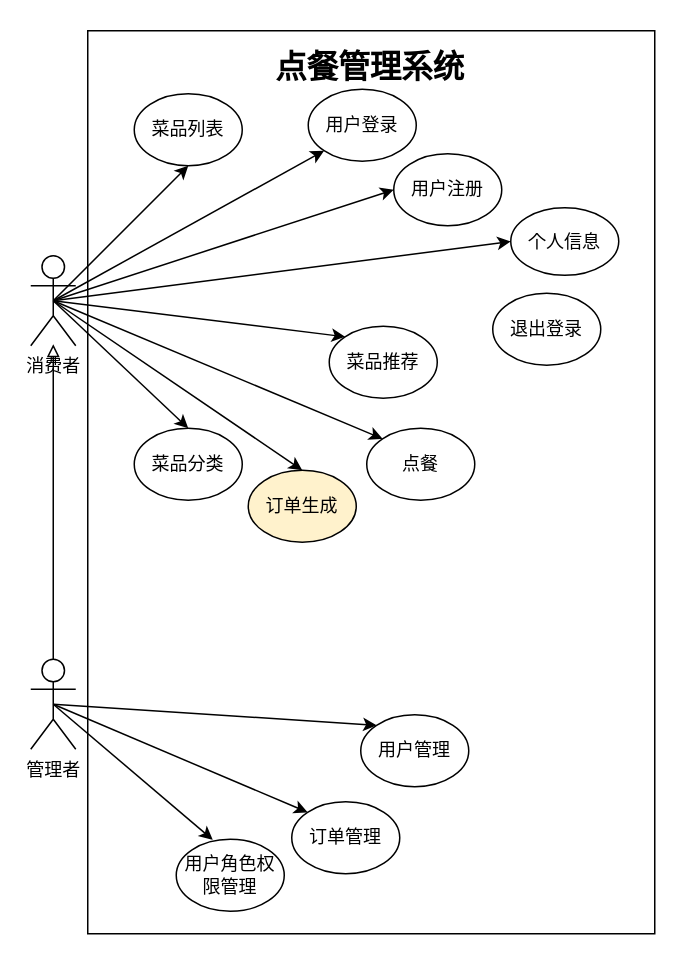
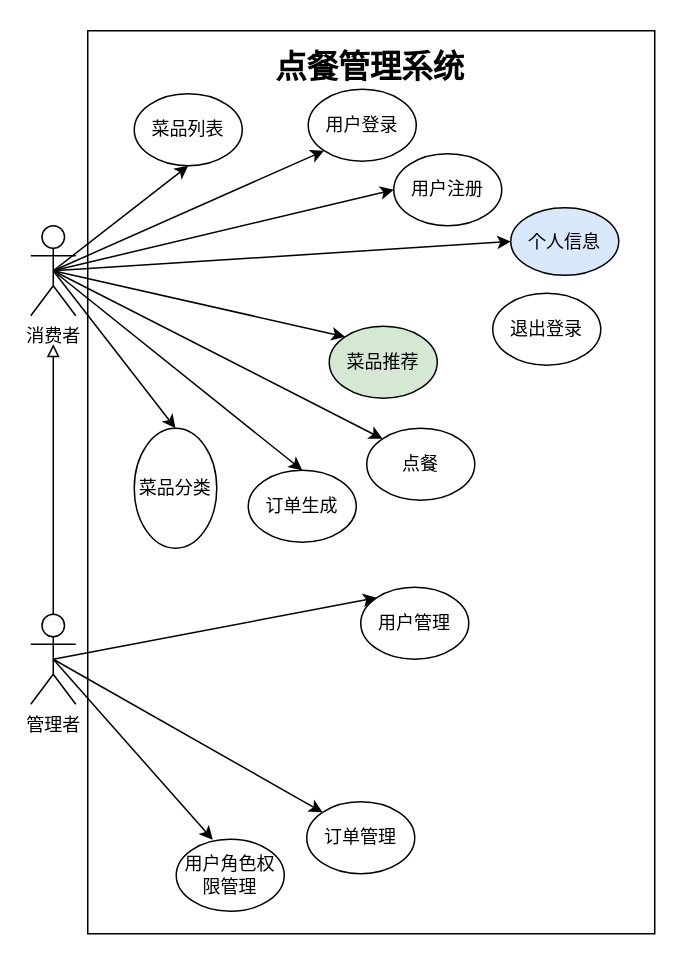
  <mxCell id="0" />
  <mxCell id="1" parent="0" />
  <mxCell id="2" value="" style="rounded=0;whiteSpace=wrap;html=1;" vertex="1" parent="1"><mxGeometry x="58" y="20" width="378" height="602" as="geometry" /></mxCell>
- <mxCell id="3" value="消费者" style="shape=umlActor;verticalLabelPosition=bottom;verticalAlign=top;html=1;outlineConnect=0;" vertex="1" parent="1"><mxGeometry x="20" y="170" width="30" height="60" as="geometry" /></mxCell>
- <mxCell id="4" value="管理者" style="shape=umlActor;verticalLabelPosition=bottom;verticalAlign=top;html=1;outlineConnect=0;" vertex="1" parent="1"><mxGeometry x="20" y="439" width="30" height="60" as="geometry" /></mxCell>
+ <mxCell id="3" value="消费者" style="shape=umlActor;verticalLabelPosition=bottom;verticalAlign=top;html=1;outlineConnect=0;" vertex="1" parent="1"><mxGeometry x="20" y="150" width="30" height="60" as="geometry" /></mxCell>
+ <mxCell id="4" value="管理者" style="shape=umlActor;verticalLabelPosition=bottom;verticalAlign=top;html=1;outlineConnect=0;" vertex="1" parent="1"><mxGeometry x="20" y="409" width="30" height="60" as="geometry" /></mxCell>
  <mxCell id="5" value="" style="endArrow=none;html=1;rounded=0;startArrow=block;startFill=0;entryX=0.5;entryY=0;entryDx=0;entryDy=0;entryPerimeter=0;" edge="1" parent="1" target="4"><mxGeometry width="50" height="50" relative="1" as="geometry"><mxPoint x="35" y="229" as="sourcePoint" /><mxPoint x="237" y="316" as="targetPoint" /></mxGeometry></mxCell>
  <mxCell id="6" value="用户登录" style="ellipse;whiteSpace=wrap;html=1;" vertex="1" parent="1"><mxGeometry x="205" y="59" width="72" height="48" as="geometry" /></mxCell>
  <mxCell id="7" value="用户注册" style="ellipse;whiteSpace=wrap;html=1;" vertex="1" parent="1"><mxGeometry x="262" y="102" width="72" height="48" as="geometry" /></mxCell>
- <mxCell id="8" value="个人信息" style="ellipse;whiteSpace=wrap;html=1;" vertex="1" parent="1"><mxGeometry x="340" y="138" width="72" height="45" as="geometry" /></mxCell>
+ <mxCell id="8" value="个人信息" style="ellipse;whiteSpace=wrap;html=1;fillColor=#dae8fc;" vertex="1" parent="1"><mxGeometry x="340" y="138" width="72" height="45" as="geometry" /></mxCell>
  <mxCell id="9" value="退出登录" style="ellipse;whiteSpace=wrap;html=1;" vertex="1" parent="1"><mxGeometry x="328" y="195" width="72" height="48" as="geometry" /></mxCell>
- <mxCell id="10" value="菜品推荐" style="ellipse;whiteSpace=wrap;html=1;" vertex="1" parent="1"><mxGeometry x="219" y="217" width="72" height="48" as="geometry" /></mxCell>
+ <mxCell id="10" value="菜品推荐" style="ellipse;whiteSpace=wrap;html=1;fillColor=#d5e8d4;" vertex="1" parent="1"><mxGeometry x="219" y="217" width="72" height="48" as="geometry" /></mxCell>
  <mxCell id="11" value="点餐" style="ellipse;whiteSpace=wrap;html=1;" vertex="1" parent="1"><mxGeometry x="244" y="285" width="72" height="48" as="geometry" /></mxCell>
- <mxCell id="12" value="订单生成" style="ellipse;whiteSpace=wrap;html=1;fillColor=#fff2cc;" vertex="1" parent="1"><mxGeometry x="165" y="313" width="72" height="48" as="geometry" /></mxCell>
- <mxCell id="13" value="菜品分类" style="ellipse;whiteSpace=wrap;html=1;" vertex="1" parent="1"><mxGeometry x="89" y="285" width="72" height="48" as="geometry" /></mxCell>
+ <mxCell id="12" value="订单生成" style="ellipse;whiteSpace=wrap;html=1;" vertex="1" parent="1"><mxGeometry x="165" y="313" width="72" height="48" as="geometry" /></mxCell>
+ <mxCell id="13" value="菜品分类" style="ellipse;whiteSpace=wrap;html=1;" vertex="1" parent="1"><mxGeometry x="89" y="285" width="55" height="80" as="geometry" /></mxCell>
  <mxCell id="14" value="菜品列表" style="ellipse;whiteSpace=wrap;html=1;" vertex="1" parent="1"><mxGeometry x="89" y="62" width="72" height="48" as="geometry" /></mxCell>
  <mxCell id="15" value="" style="endArrow=classic;html=1;rounded=0;exitX=0.5;exitY=0.5;exitDx=0;exitDy=0;exitPerimeter=0;entryX=0.5;entryY=1;entryDx=0;entryDy=0;" edge="1" parent="1" source="3" target="14"><mxGeometry width="50" height="50" relative="1" as="geometry"><mxPoint x="170" y="313" as="sourcePoint" /><mxPoint x="220" y="263" as="targetPoint" /></mxGeometry></mxCell>
  <mxCell id="16" value="" style="endArrow=classic;html=1;rounded=0;exitX=0.5;exitY=0.5;exitDx=0;exitDy=0;exitPerimeter=0;entryX=0;entryY=1;entryDx=0;entryDy=0;" edge="1" parent="1" source="3" target="6"><mxGeometry width="50" height="50" relative="1" as="geometry"><mxPoint x="45" y="190" as="sourcePoint" /><mxPoint x="135" y="120" as="targetPoint" /></mxGeometry></mxCell>
  <mxCell id="17" value="" style="endArrow=classic;html=1;rounded=0;exitX=0.5;exitY=0.5;exitDx=0;exitDy=0;exitPerimeter=0;entryX=0;entryY=0.5;entryDx=0;entryDy=0;" edge="1" parent="1" source="3" target="7"><mxGeometry width="50" height="50" relative="1" as="geometry"><mxPoint x="55" y="200" as="sourcePoint" /><mxPoint x="145" y="130" as="targetPoint" /></mxGeometry></mxCell>
  <mxCell id="18" value="" style="endArrow=classic;html=1;rounded=0;exitX=0.5;exitY=0.5;exitDx=0;exitDy=0;exitPerimeter=0;entryX=0;entryY=0.5;entryDx=0;entryDy=0;" edge="1" parent="1" source="3" target="8"><mxGeometry width="50" height="50" relative="1" as="geometry"><mxPoint x="65" y="210" as="sourcePoint" /><mxPoint x="155" y="140" as="targetPoint" /></mxGeometry></mxCell>
  <mxCell id="19" value="" style="endArrow=classic;html=1;rounded=0;exitX=0.5;exitY=0.5;exitDx=0;exitDy=0;exitPerimeter=0;entryX=0;entryY=0;entryDx=0;entryDy=0;" edge="1" parent="1" source="3" target="10"><mxGeometry width="50" height="50" relative="1" as="geometry"><mxPoint x="85" y="230" as="sourcePoint" /><mxPoint x="175" y="160" as="targetPoint" /></mxGeometry></mxCell>
  <mxCell id="20" value="" style="endArrow=classic;html=1;rounded=0;exitX=0.5;exitY=0.5;exitDx=0;exitDy=0;exitPerimeter=0;entryX=0;entryY=0;entryDx=0;entryDy=0;" edge="1" parent="1" source="3" target="11"><mxGeometry width="50" height="50" relative="1" as="geometry"><mxPoint x="95" y="240" as="sourcePoint" /><mxPoint x="185" y="170" as="targetPoint" /></mxGeometry></mxCell>
  <mxCell id="21" value="" style="endArrow=classic;html=1;rounded=0;exitX=0.5;exitY=0.5;exitDx=0;exitDy=0;exitPerimeter=0;entryX=0.5;entryY=0;entryDx=0;entryDy=0;" edge="1" parent="1" source="3" target="12"><mxGeometry width="50" height="50" relative="1" as="geometry"><mxPoint x="105" y="250" as="sourcePoint" /><mxPoint x="195" y="180" as="targetPoint" /></mxGeometry></mxCell>
  <mxCell id="22" value="" style="endArrow=classic;html=1;rounded=0;exitX=0.5;exitY=0.5;exitDx=0;exitDy=0;exitPerimeter=0;entryX=0.5;entryY=0;entryDx=0;entryDy=0;" edge="1" parent="1" source="3" target="13"><mxGeometry width="50" height="50" relative="1" as="geometry"><mxPoint x="115" y="260" as="sourcePoint" /><mxPoint x="205" y="190" as="targetPoint" /></mxGeometry></mxCell>
- <mxCell id="23" value="用户管理" style="ellipse;whiteSpace=wrap;html=1;" vertex="1" parent="1"><mxGeometry x="240" y="476" width="72" height="48" as="geometry" /></mxCell>
- <mxCell id="24" value="订单管理" style="ellipse;whiteSpace=wrap;html=1;" vertex="1" parent="1"><mxGeometry x="194" y="534" width="72" height="48" as="geometry" /></mxCell>
+ <mxCell id="23" value="用户管理" style="ellipse;whiteSpace=wrap;html=1;" vertex="1" parent="1"><mxGeometry x="240" y="391" width="72" height="48" as="geometry" /></mxCell>
+ <mxCell id="24" value="订单管理" style="ellipse;whiteSpace=wrap;html=1;" vertex="1" parent="1"><mxGeometry x="204" y="534" width="72" height="48" as="geometry" /></mxCell>
  <mxCell id="25" value="用户角色权限管理" style="ellipse;whiteSpace=wrap;html=1;" vertex="1" parent="1"><mxGeometry x="117" y="559" width="72" height="48" as="geometry" /></mxCell>
  <mxCell id="26" value="" style="endArrow=classic;html=1;rounded=0;exitX=0.5;exitY=0.5;exitDx=0;exitDy=0;exitPerimeter=0;entryX=0;entryY=0;entryDx=0;entryDy=0;" edge="1" parent="1" source="4" target="23"><mxGeometry width="50" height="50" relative="1" as="geometry"><mxPoint x="45" y="479" as="sourcePoint" /><mxPoint x="162" y="452" as="targetPoint" /></mxGeometry></mxCell>
  <mxCell id="27" value="" style="endArrow=classic;html=1;rounded=0;exitX=0.5;exitY=0.5;exitDx=0;exitDy=0;exitPerimeter=0;entryX=0;entryY=0;entryDx=0;entryDy=0;" edge="1" parent="1" source="4" target="24"><mxGeometry width="50" height="50" relative="1" as="geometry"><mxPoint x="55" y="489" as="sourcePoint" /><mxPoint x="172" y="462" as="targetPoint" /></mxGeometry></mxCell>
  <mxCell id="28" value="" style="endArrow=classic;html=1;rounded=0;exitX=0.5;exitY=0.5;exitDx=0;exitDy=0;exitPerimeter=0;entryX=0.338;entryY=0.007;entryDx=0;entryDy=0;entryPerimeter=0;" edge="1" parent="1" source="4" target="25"><mxGeometry width="50" height="50" relative="1" as="geometry"><mxPoint x="65" y="499" as="sourcePoint" /><mxPoint x="182" y="472" as="targetPoint" /></mxGeometry></mxCell>
  <mxCell id="29" value="&lt;b&gt;点餐管理系统&lt;/b&gt;" style="text;html=1;strokeColor=none;fillColor=none;align=center;verticalAlign=middle;whiteSpace=wrap;rounded=0;fontSize=21;" vertex="1" parent="1"><mxGeometry x="175" y="23" width="143" height="41" as="geometry" /></mxCell>
